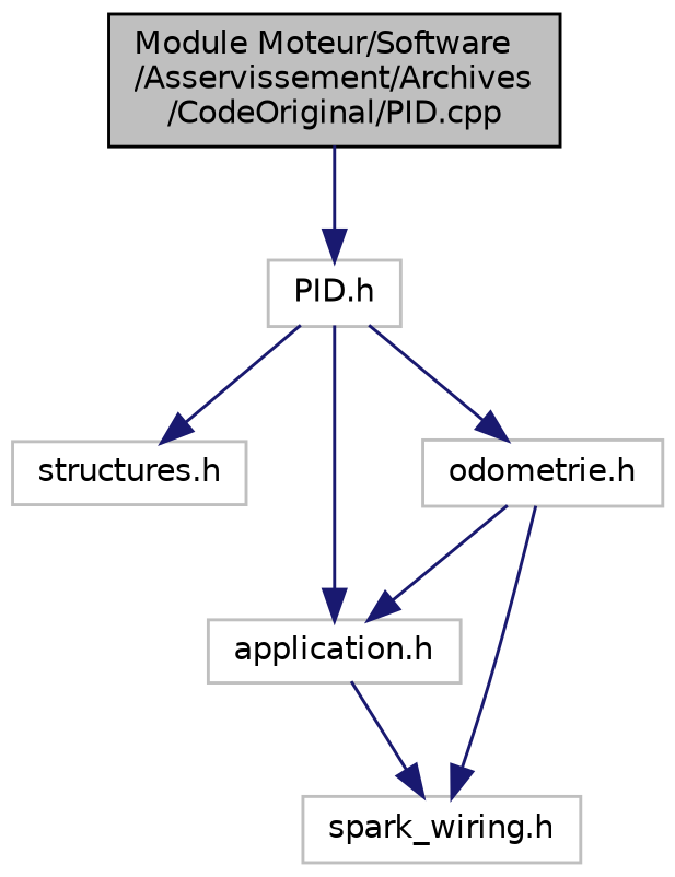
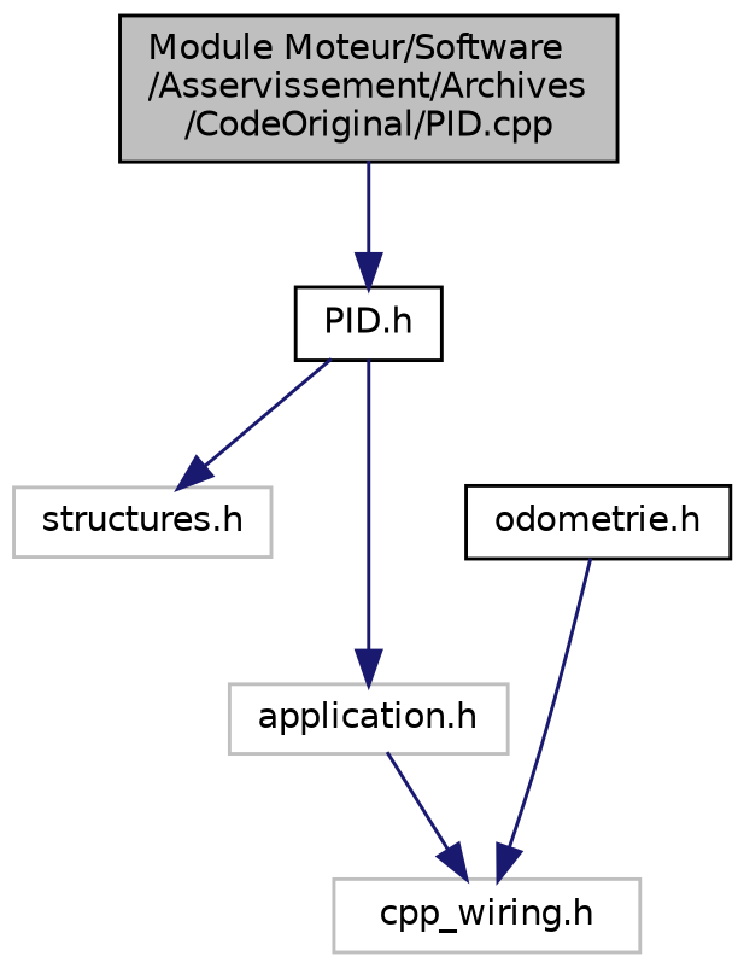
  digraph {
    node [color=black fillcolor=white fontname=Helvetica fontsize=10 shape=record style=filled]
    edge [color=midnightblue fontname=Helvetica fontsize=10 labelfontname=Helvetica labelfontsize=10 style=solid]
    n1 [fillcolor=grey75 fontcolor=black height=0.2 label="Module Moteur/Software\l/Asservissement/Archives\l/CodeOriginal/PID.cpp" width=0.4]
-   n2 [color=grey75 height=0.2 label="PID.h" width=0.4]
+   n2 [height=0.2 label="PID.h" width=0.4]
    n3 [color=grey75 height=0.2 label="structures.h" width=0.4]
-   n4 [color=grey75 height=0.2 label="odometrie.h" width=0.4]
+   n4 [height=0.2 label="odometrie.h" width=0.4]
    n5 [color=grey75 height=0.2 label="application.h" width=0.4]
-   n6 [color=grey75 height=0.2 label="spark_wiring.h" width=0.4]
+   n6 [color=grey75 height=0.2 label="cpp_wiring.h" width=0.4]
    n1 -> n2
    n2 -> n3
-   n2 -> n4
    n2 -> n5
-   n4 -> n5
    n4 -> n6
    n5 -> n6
  }
